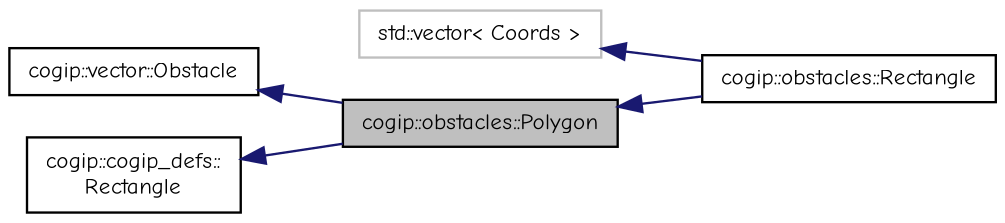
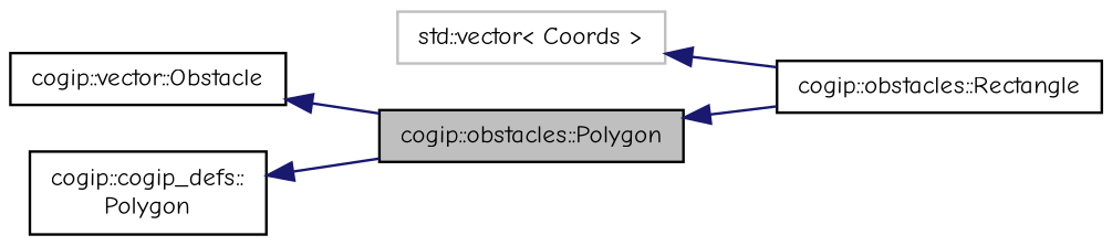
  digraph {
    fontname="Comic Neue"
    rankdir=LR
    node [color=black fontname="Comic Neue" fontsize=10 shape=record]
    edge [color=midnightblue dir=back fontname="Comic Neue" fontsize=10 labelfontname=Helvetica labelfontsize=10 style=solid]
    n1 [fillcolor=grey75 fontcolor=black height=0.2 label="cogip::obstacles::Polygon" style=filled width=0.4]
    n2 [height=0.2 label="cogip::obstacles::Rectangle" width=0.4]
    n3 [height=0.2 label="cogip::vector::Obstacle" width=0.4]
-   n4 [height=0.2 label="cogip::cogip_defs::\lRectangle" width=0.4]
+   n4 [height=0.2 label="cogip::cogip_defs::\lPolygon" width=0.4]
    n5 [color=grey75 height=0.2 label="std::vector\< Coords \>" width=0.4]
    n1 -> n2
    n3 -> n1
    n4 -> n1
    n5 -> n2
  }
